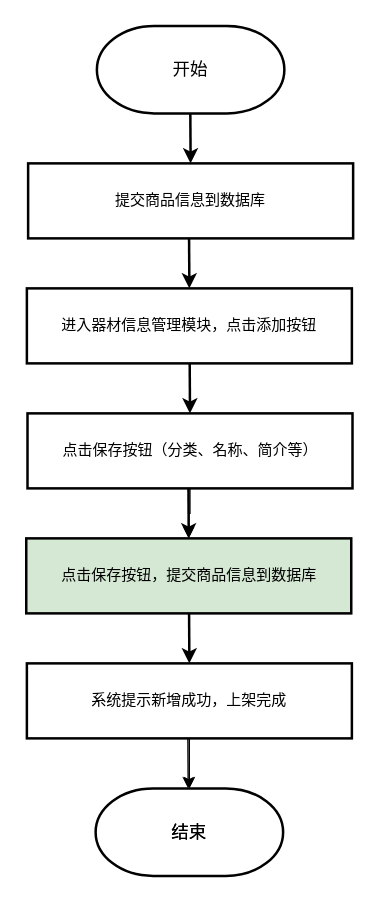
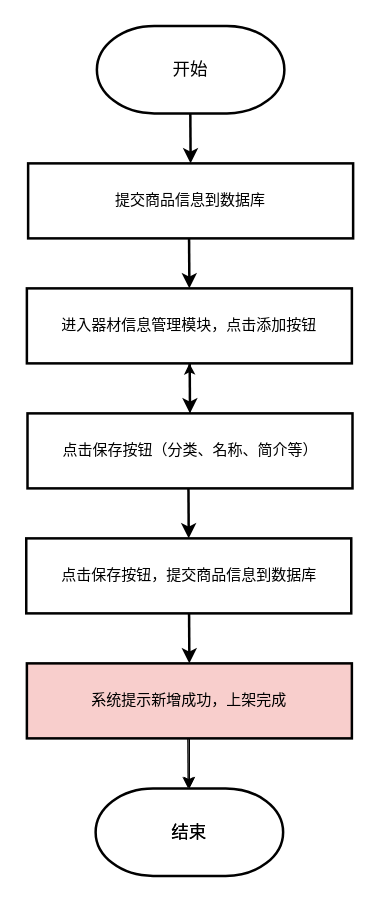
  <mxCell id="0" />
  <mxCell id="1" parent="0" />
  <mxCell id="2" value="&lt;font style=&quot;font-size: 14px;&quot;&gt;开始&lt;/font&gt;" style="strokeWidth=2;html=1;shape=mxgraph.flowchart.terminator;whiteSpace=wrap;" parent="1" vertex="1"><mxGeometry x="77" y="20" width="150" height="70" as="geometry" /></mxCell>
  <mxCell id="3" value="" style="endArrow=classic;html=1;rounded=0;strokeWidth=2;" parent="1" edge="1"><mxGeometry width="50" height="50" relative="1" as="geometry"><mxPoint x="151.76" y="90" as="sourcePoint" /><mxPoint x="152" y="130" as="targetPoint" /></mxGeometry></mxCell>
  <mxCell id="4" value="提交商品信息到数据库" style="rounded=0;whiteSpace=wrap;html=1;strokeWidth=2;" parent="1" vertex="1"><mxGeometry x="22" y="130" width="260" height="60" as="geometry" /></mxCell>
  <mxCell id="5" value="" style="endArrow=classic;html=1;rounded=0;strokeWidth=2;" parent="1" edge="1"><mxGeometry width="50" height="50" relative="1" as="geometry"><mxPoint x="150.76" y="190" as="sourcePoint" /><mxPoint x="151" y="230" as="targetPoint" /></mxGeometry></mxCell>
  <mxCell id="6" value="进入器材信息管理模块，点击添加按钮" style="rounded=0;whiteSpace=wrap;html=1;strokeWidth=2;" parent="1" vertex="1"><mxGeometry x="21" y="230" width="260" height="60" as="geometry" /></mxCell>
  <mxCell id="7" value="" style="endArrow=classic;html=1;rounded=0;strokeWidth=2;" parent="1" edge="1"><mxGeometry width="50" height="50" relative="1" as="geometry"><mxPoint x="151.26" y="290" as="sourcePoint" /><mxPoint x="151.5" y="330" as="targetPoint" /></mxGeometry></mxCell>
- <mxCell id="8" value="" style="edgeStyle=orthogonalEdgeStyle;rounded=0;orthogonalLoop=1;jettySize=auto;html=1;" parent="1" source="9" target="11" edge="1"><mxGeometry relative="1" as="geometry" /></mxCell>
+ <mxCell id="8" value="" style="edgeStyle=orthogonalEdgeStyle;rounded=0;orthogonalLoop=1;jettySize=auto;html=1;" parent="1" source="9" target="6" edge="1"><mxGeometry relative="1" as="geometry" /></mxCell>
  <mxCell id="9" value="点击保存按钮（分类、名称、简介等）" style="rounded=0;whiteSpace=wrap;html=1;strokeWidth=2;" parent="1" vertex="1"><mxGeometry x="21.5" y="330" width="260" height="60" as="geometry" /></mxCell>
  <mxCell id="10" value="" style="endArrow=classic;html=1;rounded=0;strokeWidth=2;" parent="1" edge="1"><mxGeometry width="50" height="50" relative="1" as="geometry"><mxPoint x="150.26" y="390" as="sourcePoint" /><mxPoint x="150.5" y="430" as="targetPoint" /></mxGeometry></mxCell>
- <mxCell id="11" value="点击保存按钮，提交商品信息到数据库" style="rounded=0;whiteSpace=wrap;html=1;strokeWidth=2;fillColor=#d5e8d4;" parent="1" vertex="1"><mxGeometry x="20.5" y="430" width="260" height="60" as="geometry" /></mxCell>
+ <mxCell id="11" value="点击保存按钮，提交商品信息到数据库" style="rounded=0;whiteSpace=wrap;html=1;strokeWidth=2;" parent="1" vertex="1"><mxGeometry x="20.5" y="430" width="260" height="60" as="geometry" /></mxCell>
  <mxCell id="12" value="" style="endArrow=classic;html=1;rounded=0;strokeWidth=2;" parent="1" edge="1"><mxGeometry width="50" height="50" relative="1" as="geometry"><mxPoint x="150.76" y="490" as="sourcePoint" /><mxPoint x="151" y="530" as="targetPoint" /></mxGeometry></mxCell>
  <mxCell id="13" value="" style="edgeStyle=orthogonalEdgeStyle;rounded=0;orthogonalLoop=1;jettySize=auto;html=1;" parent="1" source="15" target="17" edge="1"><mxGeometry relative="1" as="geometry" /></mxCell>
  <mxCell id="14" value="" style="edgeStyle=orthogonalEdgeStyle;rounded=0;orthogonalLoop=1;jettySize=auto;html=1;" parent="1" source="15" target="17" edge="1"><mxGeometry relative="1" as="geometry" /></mxCell>
- <mxCell id="15" value="系统提示新增成功，上架完成" style="rounded=0;whiteSpace=wrap;html=1;strokeWidth=2;" parent="1" vertex="1"><mxGeometry x="21" y="530" width="260" height="60" as="geometry" /></mxCell>
+ <mxCell id="15" value="系统提示新增成功，上架完成" style="rounded=0;whiteSpace=wrap;html=1;strokeWidth=2;fillColor=#f8cecc;" parent="1" vertex="1"><mxGeometry x="21" y="530" width="260" height="60" as="geometry" /></mxCell>
  <mxCell id="16" value="" style="endArrow=classic;html=1;rounded=0;" parent="1" edge="1"><mxGeometry width="50" height="50" relative="1" as="geometry"><mxPoint x="149.76" y="590" as="sourcePoint" /><mxPoint x="150" y="630" as="targetPoint" /></mxGeometry></mxCell>
  <mxCell id="17" value="&lt;font style=&quot;font-size: 14px; text-shadow: rgb(0, 0, 0) 0px 0px 0px !important;&quot;&gt;结束&lt;/font&gt;" style="strokeWidth=2;html=1;shape=mxgraph.flowchart.terminator;whiteSpace=wrap;" parent="1" vertex="1"><mxGeometry x="76" y="630" width="150" height="70" as="geometry" /></mxCell>
